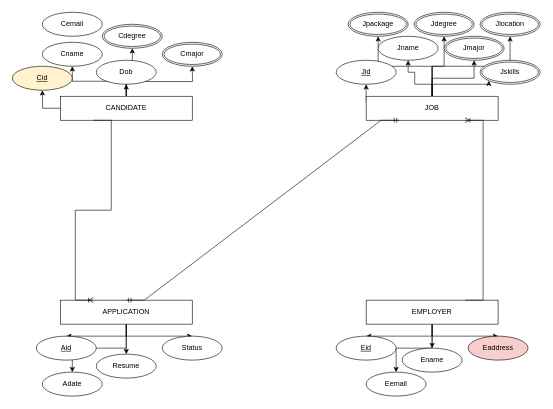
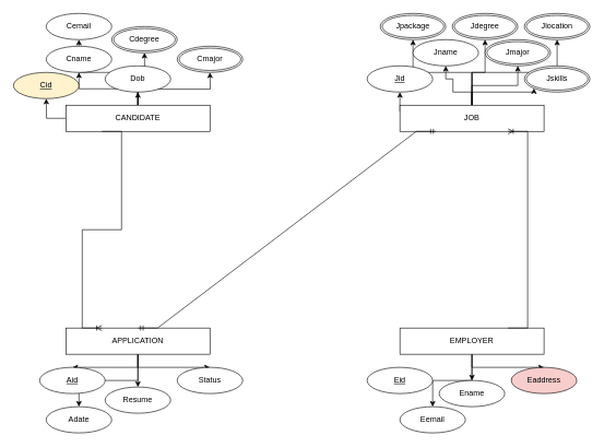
  <mxCell id="0" />
  <mxCell id="1" parent="0" />
  <mxCell id="2" style="edgeStyle=orthogonalEdgeStyle;rounded=0;orthogonalLoop=1;jettySize=auto;html=1;exitX=0;exitY=0.5;exitDx=0;exitDy=0;entryX=0.5;entryY=1;entryDx=0;entryDy=0;" parent="1" source="8" edge="1"><mxGeometry relative="1" as="geometry"><mxPoint x="70" y="150" as="targetPoint" /></mxGeometry></mxCell>
  <mxCell id="3" style="edgeStyle=orthogonalEdgeStyle;rounded=0;orthogonalLoop=1;jettySize=auto;html=1;entryX=0.5;entryY=1;entryDx=0;entryDy=0;" parent="1" source="8" target="9" edge="1"><mxGeometry relative="1" as="geometry" /></mxCell>
  <mxCell id="4" style="edgeStyle=orthogonalEdgeStyle;rounded=0;orthogonalLoop=1;jettySize=auto;html=1;exitX=0.5;exitY=0;exitDx=0;exitDy=0;entryX=0.5;entryY=1;entryDx=0;entryDy=0;" parent="1" source="8" target="10" edge="1"><mxGeometry relative="1" as="geometry" /></mxCell>
  <mxCell id="5" style="edgeStyle=orthogonalEdgeStyle;rounded=0;orthogonalLoop=1;jettySize=auto;html=1;exitX=0.5;exitY=0;exitDx=0;exitDy=0;" parent="1" source="8" edge="1"><mxGeometry relative="1" as="geometry"><mxPoint x="220" y="80" as="targetPoint" /></mxGeometry></mxCell>
  <mxCell id="6" style="edgeStyle=orthogonalEdgeStyle;rounded=0;orthogonalLoop=1;jettySize=auto;html=1;exitX=0.5;exitY=0;exitDx=0;exitDy=0;entryX=0.5;entryY=1;entryDx=0;entryDy=0;" parent="1" source="8" edge="1"><mxGeometry relative="1" as="geometry"><mxPoint x="320" y="110" as="targetPoint" /></mxGeometry></mxCell>
+ <mxCell id="7" style="edgeStyle=orthogonalEdgeStyle;rounded=0;orthogonalLoop=1;jettySize=auto;html=1;exitX=0.5;exitY=0;exitDx=0;exitDy=0;" edge="1" parent="1" source="8" target="46"><mxGeometry relative="1" as="geometry" /></mxCell>
  <mxCell id="8" value="CANDIDATE" style="whiteSpace=wrap;html=1;align=center;" parent="1" vertex="1"><mxGeometry x="100" y="160" width="220" height="40" as="geometry" /></mxCell>
  <mxCell id="9" value="Cname" style="ellipse;whiteSpace=wrap;html=1;align=center;" parent="1" vertex="1"><mxGeometry x="70" y="70" width="100" height="40" as="geometry" /></mxCell>
  <mxCell id="10" value="Dob" style="ellipse;whiteSpace=wrap;html=1;align=center;" parent="1" vertex="1"><mxGeometry x="160" y="100" width="100" height="40" as="geometry" /></mxCell>
  <mxCell id="11" style="edgeStyle=orthogonalEdgeStyle;rounded=0;orthogonalLoop=1;jettySize=auto;html=1;exitX=0;exitY=0.25;exitDx=0;exitDy=0;entryX=0.5;entryY=1;entryDx=0;entryDy=0;" parent="1" source="18" target="20" edge="1"><mxGeometry relative="1" as="geometry" /></mxCell>
  <mxCell id="12" style="edgeStyle=orthogonalEdgeStyle;rounded=0;orthogonalLoop=1;jettySize=auto;html=1;exitX=0.5;exitY=0;exitDx=0;exitDy=0;entryX=0.5;entryY=1;entryDx=0;entryDy=0;" parent="1" source="18" target="19" edge="1"><mxGeometry relative="1" as="geometry"><mxPoint x="690" as="targetPoint" y="120" /><Array as="points"><mxPoint x="720" y="140" /><mxPoint x="691" y="140" /><mxPoint x="691" y="120" /><mxPoint x="680" y="120" /></Array></mxGeometry></mxCell>
  <mxCell id="13" style="edgeStyle=orthogonalEdgeStyle;rounded=0;orthogonalLoop=1;jettySize=auto;html=1;exitX=0.5;exitY=0;exitDx=0;exitDy=0;entryX=0.5;entryY=1;entryDx=0;entryDy=0;" parent="1" source="18" target="25" edge="1"><mxGeometry relative="1" as="geometry" /></mxCell>
  <mxCell id="14" style="edgeStyle=orthogonalEdgeStyle;rounded=0;orthogonalLoop=1;jettySize=auto;html=1;exitX=0.5;exitY=0;exitDx=0;exitDy=0;entryX=0.5;entryY=1;entryDx=0;entryDy=0;" parent="1" source="18" target="26" edge="1"><mxGeometry relative="1" as="geometry" /></mxCell>
  <mxCell id="15" style="edgeStyle=orthogonalEdgeStyle;rounded=0;orthogonalLoop=1;jettySize=auto;html=1;exitX=0.5;exitY=0;exitDx=0;exitDy=0;entryX=0;entryY=1;entryDx=0;entryDy=0;" parent="1" source="18" target="27" edge="1"><mxGeometry relative="1" as="geometry" /></mxCell>
  <mxCell id="16" style="edgeStyle=orthogonalEdgeStyle;rounded=0;orthogonalLoop=1;jettySize=auto;html=1;exitX=0.5;exitY=0;exitDx=0;exitDy=0;entryX=0.5;entryY=1;entryDx=0;entryDy=0;" edge="1" parent="1" source="18" target="48"><mxGeometry relative="1" as="geometry" /></mxCell>
  <mxCell id="17" style="edgeStyle=orthogonalEdgeStyle;rounded=0;orthogonalLoop=1;jettySize=auto;html=1;exitX=0.5;exitY=0;exitDx=0;exitDy=0;entryX=0.5;entryY=1;entryDx=0;entryDy=0;" edge="1" parent="1" source="18" target="47"><mxGeometry relative="1" as="geometry" /></mxCell>
  <mxCell id="18" value="JOB" style="whiteSpace=wrap;html=1;align=center;" parent="1" vertex="1"><mxGeometry x="610" y="160" width="220" height="40" as="geometry" /></mxCell>
  <mxCell id="19" value="Jname" style="ellipse;whiteSpace=wrap;html=1;align=center;" parent="1" vertex="1"><mxGeometry x="630" y="60" width="100" height="40" as="geometry" /></mxCell>
  <mxCell id="20" value="Jid" style="ellipse;whiteSpace=wrap;html=1;align=center;fontStyle=4;" parent="1" vertex="1"><mxGeometry x="560" y="100" width="100" height="40" as="geometry" /></mxCell>
  <mxCell id="21" value="Cid" style="ellipse;whiteSpace=wrap;html=1;align=center;fontStyle=4;fillColor=#fff2cc;" parent="1" vertex="1"><mxGeometry y="110" width="100" height="40" as="geometry" x="20" /></mxCell>
  <mxCell id="22" style="edgeStyle=orthogonalEdgeStyle;rounded=0;orthogonalLoop=1;jettySize=auto;html=1;exitX=0.5;exitY=1;exitDx=0;exitDy=0;" parent="1" source="23" edge="1"><mxGeometry relative="1" as="geometry"><mxPoint x="220.333" y="80.333" as="targetPoint" /></mxGeometry></mxCell>
  <mxCell id="23" value="Cdegree" style="ellipse;shape=doubleEllipse;margin=3;whiteSpace=wrap;html=1;align=center;" parent="1" vertex="1"><mxGeometry x="170" y="40" width="100" height="40" as="geometry" /></mxCell>
  <mxCell id="24" value="Cmajor" style="ellipse;shape=doubleEllipse;margin=3;whiteSpace=wrap;html=1;align=center;" parent="1" vertex="1"><mxGeometry x="270" y="70" width="100" height="40" as="geometry" /></mxCell>
  <mxCell id="25" value="Jdegree" style="ellipse;shape=doubleEllipse;margin=3;whiteSpace=wrap;html=1;align=center;" parent="1" vertex="1"><mxGeometry x="690" y="20" width="100" height="40" as="geometry" /></mxCell>
  <mxCell id="26" value="Jmajor" style="ellipse;shape=doubleEllipse;margin=3;whiteSpace=wrap;html=1;align=center;" parent="1" vertex="1"><mxGeometry x="740" y="60" width="100" height="40" as="geometry" /></mxCell>
  <mxCell id="27" value="Jskills" style="ellipse;shape=doubleEllipse;margin=3;whiteSpace=wrap;html=1;align=center;" parent="1" vertex="1"><mxGeometry x="800" y="100" width="100" height="40" as="geometry" /></mxCell>
  <mxCell id="28" style="edgeStyle=orthogonalEdgeStyle;rounded=0;orthogonalLoop=1;jettySize=auto;html=1;exitX=0.5;exitY=1;exitDx=0;exitDy=0;" edge="1" parent="1" source="32" target="38"><mxGeometry relative="1" as="geometry" /></mxCell>
  <mxCell id="29" style="edgeStyle=orthogonalEdgeStyle;rounded=0;orthogonalLoop=1;jettySize=auto;html=1;exitX=0.5;exitY=1;exitDx=0;exitDy=0;" edge="1" parent="1" source="32" target="41"><mxGeometry relative="1" as="geometry" /></mxCell>
  <mxCell id="30" style="edgeStyle=orthogonalEdgeStyle;rounded=0;orthogonalLoop=1;jettySize=auto;html=1;exitX=0.5;exitY=1;exitDx=0;exitDy=0;entryX=0.5;entryY=0;entryDx=0;entryDy=0;" edge="1" parent="1" source="32" target="40"><mxGeometry relative="1" as="geometry" /></mxCell>
  <mxCell id="31" style="edgeStyle=orthogonalEdgeStyle;rounded=0;orthogonalLoop=1;jettySize=auto;html=1;exitX=0.5;exitY=1;exitDx=0;exitDy=0;" edge="1" parent="1" source="32" target="42"><mxGeometry relative="1" as="geometry" /></mxCell>
  <mxCell id="32" value="APPLICATION" style="whiteSpace=wrap;html=1;align=center;" parent="1" vertex="1"><mxGeometry x="100" y="500" width="220" height="40" as="geometry" /></mxCell>
- <mxCell id="33" style="edgeStyle=orthogonalEdgeStyle;rounded=0;orthogonalLoop=1;jettySize=auto;html=1;exitX=0.5;exitY=1;exitDx=0;exitDy=0;entryX=0.5;entryY=0;entryDx=0;entryDy=0;" edge="1" parent="1" source="37" target="39"><mxGeometry relative="1" as="geometry" /></mxCell>
  <mxCell id="34" style="edgeStyle=orthogonalEdgeStyle;rounded=0;orthogonalLoop=1;jettySize=auto;html=1;exitX=0.5;exitY=1;exitDx=0;exitDy=0;entryX=0.5;entryY=0;entryDx=0;entryDy=0;" edge="1" parent="1" source="37" target="43"><mxGeometry relative="1" as="geometry" /></mxCell>
  <mxCell id="35" style="edgeStyle=orthogonalEdgeStyle;rounded=0;orthogonalLoop=1;jettySize=auto;html=1;exitX=0.5;exitY=1;exitDx=0;exitDy=0;" edge="1" parent="1" source="37" target="45"><mxGeometry relative="1" as="geometry" /></mxCell>
  <mxCell id="36" style="edgeStyle=orthogonalEdgeStyle;rounded=0;orthogonalLoop=1;jettySize=auto;html=1;exitX=0.5;exitY=1;exitDx=0;exitDy=0;entryX=0.5;entryY=0;entryDx=0;entryDy=0;" edge="1" parent="1" source="37" target="44"><mxGeometry relative="1" as="geometry" /></mxCell>
  <mxCell id="37" value="EMPLOYER" style="whiteSpace=wrap;html=1;align=center;" parent="1" vertex="1"><mxGeometry x="610" y="500" width="220" height="40" as="geometry" /></mxCell>
  <mxCell id="38" value="Aid" style="ellipse;whiteSpace=wrap;html=1;align=center;fontStyle=4;" vertex="1" parent="1"><mxGeometry x="60" y="560" width="100" height="40" as="geometry" /></mxCell>
  <mxCell id="39" value="Eid" style="ellipse;whiteSpace=wrap;html=1;align=center;fontStyle=4;" vertex="1" parent="1"><mxGeometry x="560" y="560" width="100" height="40" as="geometry" /></mxCell>
  <mxCell id="40" value="Resume" style="ellipse;whiteSpace=wrap;html=1;align=center;" vertex="1" parent="1"><mxGeometry x="160" y="590" width="100" height="40" as="geometry" /></mxCell>
  <mxCell id="41" value="Status" style="ellipse;whiteSpace=wrap;html=1;align=center;" vertex="1" parent="1"><mxGeometry x="270" y="560" width="100" height="40" as="geometry" /></mxCell>
  <mxCell id="42" value="Adate" style="ellipse;whiteSpace=wrap;html=1;align=center;" vertex="1" parent="1"><mxGeometry x="70" y="620" width="100" height="40" as="geometry" /></mxCell>
  <mxCell id="43" value="Ename" style="ellipse;whiteSpace=wrap;html=1;align=center;" vertex="1" parent="1"><mxGeometry x="670" y="580" width="100" height="40" as="geometry" /></mxCell>
  <mxCell id="44" value="Eaddress" style="ellipse;whiteSpace=wrap;html=1;align=center;fillColor=#f8cecc;" vertex="1" parent="1"><mxGeometry x="780" y="560" width="100" height="40" as="geometry" /></mxCell>
  <mxCell id="45" value="Eemail" style="ellipse;whiteSpace=wrap;html=1;align=center;" vertex="1" parent="1"><mxGeometry x="610" y="620" width="100" height="40" as="geometry" /></mxCell>
  <mxCell id="46" value="Cemail" style="ellipse;whiteSpace=wrap;html=1;align=center;" vertex="1" parent="1"><mxGeometry x="70" y="20" width="100" height="40" as="geometry" /></mxCell>
  <mxCell id="47" value="Jlocation" style="ellipse;shape=doubleEllipse;margin=3;whiteSpace=wrap;html=1;align=center;" vertex="1" parent="1"><mxGeometry x="800" y="20" width="100" height="40" as="geometry" /></mxCell>
  <mxCell id="48" value="Jpackage" style="ellipse;shape=doubleEllipse;margin=3;whiteSpace=wrap;html=1;align=center;" vertex="1" parent="1"><mxGeometry x="580" y="20" width="100" height="40" as="geometry" /></mxCell>
  <mxCell id="49" value="" style="edgeStyle=entityRelationEdgeStyle;fontSize=12;html=1;endArrow=ERoneToMany;rounded=0;exitX=0.75;exitY=0;exitDx=0;exitDy=0;entryX=0.75;entryY=1;entryDx=0;entryDy=0;" edge="1" parent="1" source="37" target="18"><mxGeometry width="100" height="100" relative="1" as="geometry"><mxPoint x="780" y="500" as="sourcePoint" /><mxPoint x="780" y="200" as="targetPoint" /><Array as="points"><mxPoint x="729" y="420" /><mxPoint x="739" y="260" /><mxPoint x="729" y="290" /><mxPoint x="739" y="420" /></Array></mxGeometry></mxCell>
  <mxCell id="50" value="" style="edgeStyle=entityRelationEdgeStyle;fontSize=12;html=1;endArrow=ERmandOne;startArrow=ERmandOne;rounded=0;exitX=0.5;exitY=0;exitDx=0;exitDy=0;entryX=0.25;entryY=1;entryDx=0;entryDy=0;" edge="1" parent="1" source="32" target="18"><mxGeometry width="100" height="100" relative="1" as="geometry"><mxPoint x="230" y="450" as="sourcePoint" /><mxPoint x="330" y="350" as="targetPoint" /></mxGeometry></mxCell>
  <mxCell id="51" value="" style="edgeStyle=entityRelationEdgeStyle;fontSize=12;html=1;endArrow=ERoneToMany;rounded=0;entryX=0.25;entryY=0;entryDx=0;entryDy=0;exitX=0.25;exitY=1;exitDx=0;exitDy=0;" edge="1" parent="1" source="8" target="32"><mxGeometry width="100" height="100" relative="1" as="geometry"><mxPoint x="160" y="350" as="sourcePoint" /><mxPoint x="260" y="250" as="targetPoint" /></mxGeometry></mxCell>
